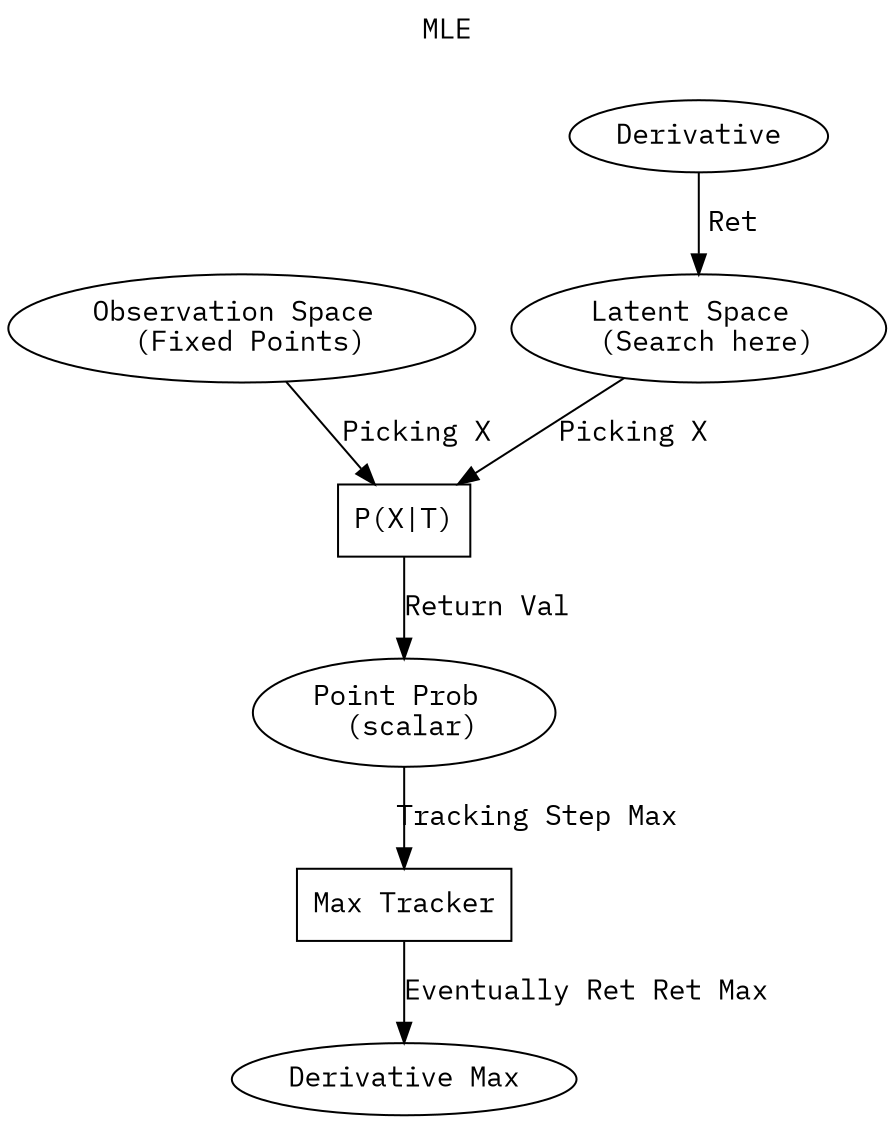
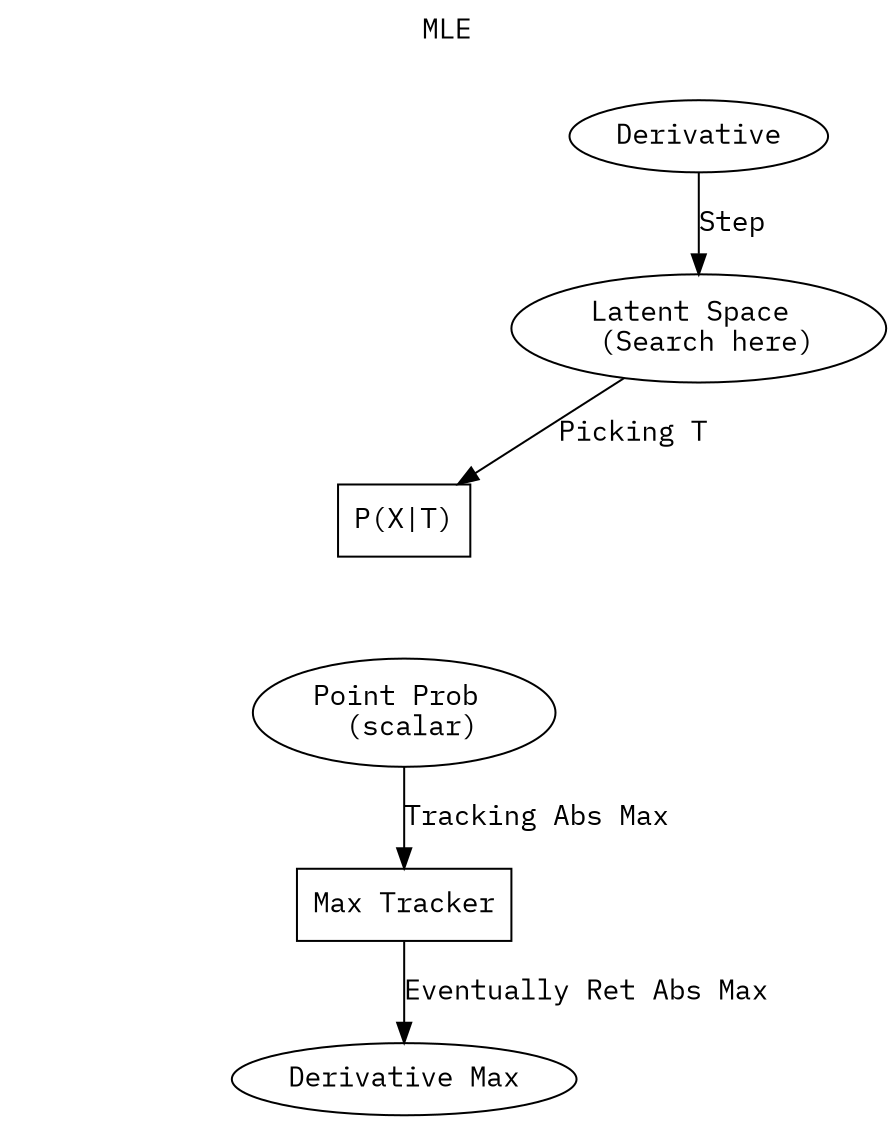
  digraph {
    fontname="IBM Plex Mono"
    label=MLE
    labelloc=top
    node [fontname="IBM Plex Mono"]
    edge [fontname="IBM Plex Mono"]
-   n1 [label="Observation Space \n (Fixed Points)"]
    n2 [label="P(X|T)" shape=box]
    n3 [label="Point Prob \n (scalar)"]
    n4 [label="Latent Space \n (Search here)"]
    n5 [label="Max Tracker" shape=box]
    n6 [label=Derivative]
    n7 [label="Derivative Max"]
-   n1 -> n2 [label="Picking X"]
-   n2 -> n3 [label="Return Val"]
-   n3 -> n5 [label="Tracking Step Max"]
-   n4 -> n2 [label="Picking X"]
-   n5 -> n7 [label="Eventually Ret Ret Max"]
-   n6 -> n4 [label=Ret]
+   n3 -> n5 [label="Tracking Abs Max"]
+   n4 -> n2 [label="Picking T"]
+   n5 -> n7 [label="Eventually Ret Abs Max"]
+   n6 -> n4 [label=Step]
  }
